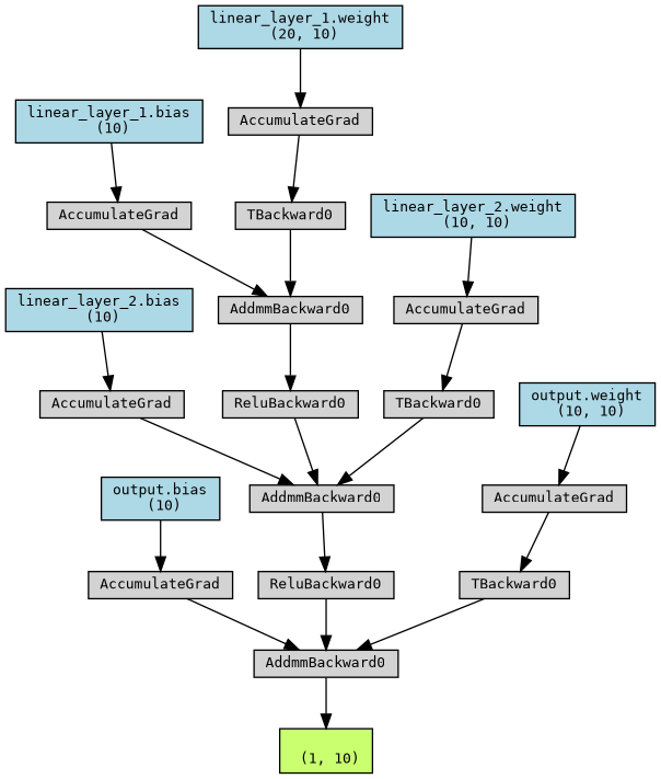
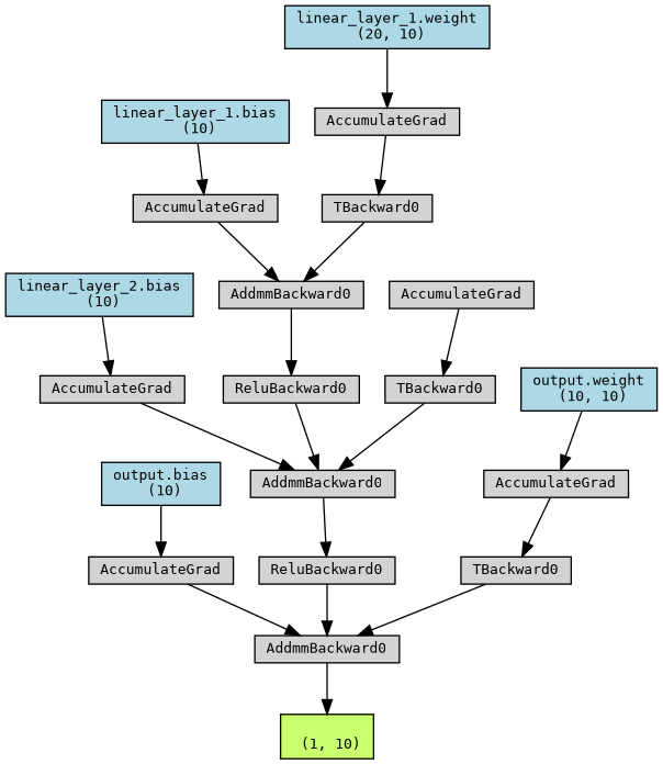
  digraph {
    node [align=left fontname=monospace fontsize=10 ranksep=0.1 shape=box style=filled]
    n1 [fillcolor=darkolivegreen1 height=0.2 label="\n (1, 10)"]
    n2 [height=0.2 label=AddmmBackward0]
    n3 [height=0.2 label=AccumulateGrad]
    n4 [fillcolor=lightblue height=0.2 label="output.bias\n (10)"]
    n5 [height=0.2 label=ReluBackward0]
    n6 [height=0.2 label=AddmmBackward0]
    n7 [height=0.2 label=AccumulateGrad]
    n8 [fillcolor=lightblue height=0.2 label="linear_layer_2.bias\n (10)"]
    n9 [height=0.2 label=ReluBackward0]
    n10 [height=0.2 label=AddmmBackward0]
    n11 [height=0.2 label=AccumulateGrad]
    n12 [fillcolor=lightblue height=0.2 label="linear_layer_1.bias\n (10)"]
    n13 [height=0.2 label=TBackward0]
    n14 [height=0.2 label=AccumulateGrad]
    n15 [fillcolor=lightblue height=0.2 label="linear_layer_1.weight\n (20, 10)"]
    n16 [height=0.2 label=TBackward0]
    n17 [height=0.2 label=AccumulateGrad]
-   n18 [fillcolor=lightblue height=0.2 label="linear_layer_2.weight\n (10, 10)"]
    n19 [height=0.2 label=TBackward0]
    n20 [height=0.2 label=AccumulateGrad]
    n21 [fillcolor=lightblue height=0.2 label="output.weight\n (10, 10)"]
    n2 -> n1
    n3 -> n2
    n4 -> n3
    n5 -> n2
    n6 -> n5
    n7 -> n6
    n8 -> n7
    n9 -> n6
    n10 -> n9
    n11 -> n10
    n12 -> n11
    n13 -> n10
    n14 -> n13
    n15 -> n14
    n16 -> n6
    n17 -> n16
-   n18 -> n17
    n19 -> n2
    n20 -> n19
    n21 -> n20
  }
